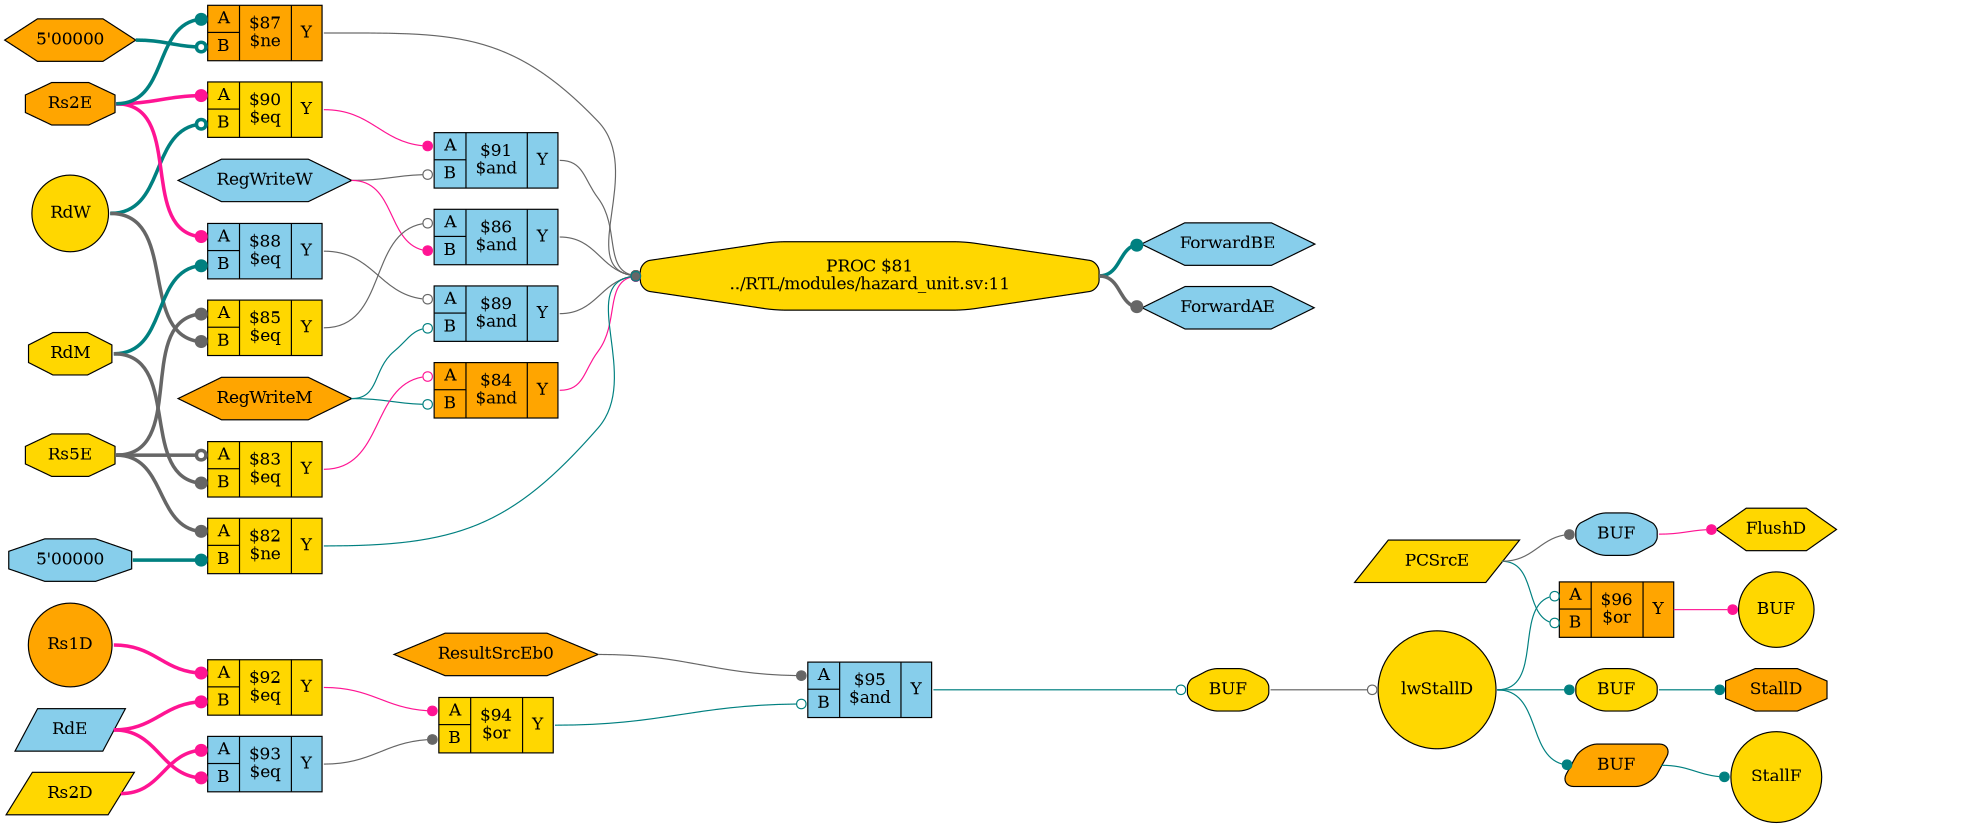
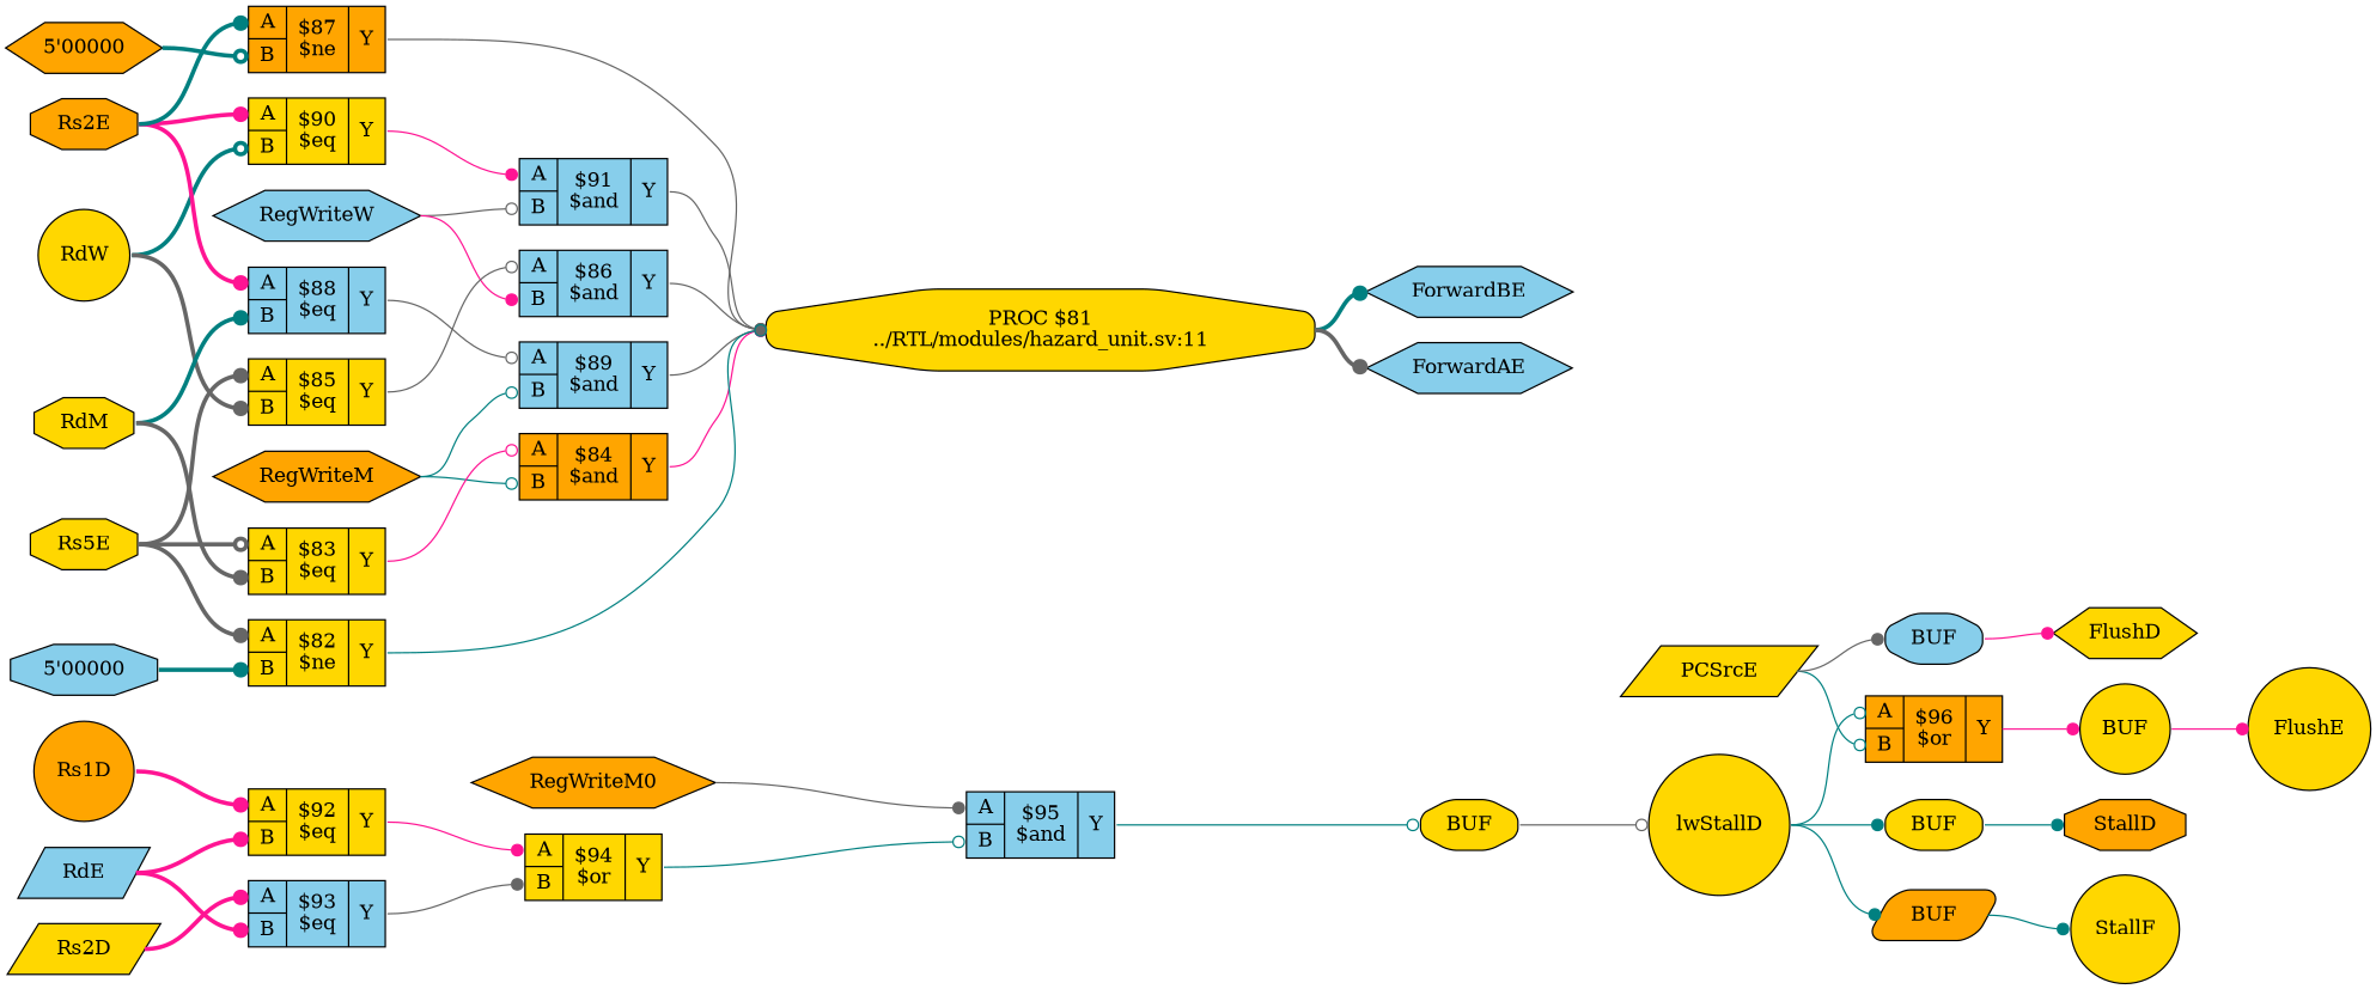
  digraph {
    fontname="DejaVu Serif"
    rankdir=LR
    remincross=true
    node [fillcolor=gold fontname="DejaVu Serif" shape=record style=filled]
    edge [arrowhead=dot color=teal fontname="DejaVu Serif" headport="p42:w" tailport=e]
    n1 [color=black fontcolor=black label=lwStallD shape=circle]
    n2 [fillcolor=orange label="{{<p42> A|<p43> B}|$96\n$or|{<p44> Y}}"]
    n3 [label=BUF shape=octagon style="rounded,filled"]
    n4 [fillcolor=orange label=BUF shape=parallelogram style="rounded,filled"]
    n5 [label=BUF shape=circle style="rounded,filled"]
    n6 [color=black fillcolor=orange fontcolor=black label=StallD shape=octagon]
    n7 [color=black fontcolor=black label=StallF shape=circle]
+   n8 [color=black fontcolor=black label=FlushE shape=circle]
    n9 [color=black fontcolor=black label=FlushD shape=hexagon]
    n10 [color=black fillcolor=skyblue fontcolor=black label=ForwardBE shape=hexagon]
    n11 [color=black fillcolor=skyblue fontcolor=black label=ForwardAE shape=hexagon]
    n12 [color=black fillcolor=skyblue fontcolor=black label=RegWriteW shape=hexagon]
    n13 [fillcolor=skyblue label="{{<p42> A|<p43> B}|$91\n$and|{<p44> Y}}"]
    n14 [fillcolor=skyblue label="{{<p42> A|<p43> B}|$86\n$and|{<p44> Y}}"]
    n15 [label="PROC $81\n../RTL/modules/hazard_unit.sv:11" shape=octagon style="rounded,filled"]
    n16 [color=black fillcolor=orange fontcolor=black label=RegWriteM shape=hexagon]
    n17 [fillcolor=skyblue label="{{<p42> A|<p43> B}|$89\n$and|{<p44> Y}}"]
    n18 [fillcolor=orange label="{{<p42> A|<p43> B}|$84\n$and|{<p44> Y}}"]
-   n19 [color=black fillcolor=orange fontcolor=black label=ResultSrcEb0 shape=hexagon]
+   n19 [color=black fillcolor=orange fontcolor=black label=RegWriteM0 shape=hexagon]
    n20 [fillcolor=skyblue label="{{<p42> A|<p43> B}|$95\n$and|{<p44> Y}}"]
    n21 [label=BUF shape=octagon style="rounded,filled"]
    n22 [color=black fontcolor=black label=PCSrcE shape=parallelogram]
    n23 [fillcolor=skyblue label=BUF shape=octagon style="rounded,filled"]
    n24 [color=black fontcolor=black label=RdW shape=circle]
    n25 [label="{{<p42> A|<p43> B}|$90\n$eq|{<p44> Y}}"]
    n26 [label="{{<p42> A|<p43> B}|$85\n$eq|{<p44> Y}}"]
    n27 [color=black fontcolor=black label=RdM shape=octagon]
    n28 [fillcolor=skyblue label="{{<p42> A|<p43> B}|$88\n$eq|{<p44> Y}}"]
    n29 [label="{{<p42> A|<p43> B}|$83\n$eq|{<p44> Y}}"]
    n30 [color=black fillcolor=skyblue fontcolor=black label=RdE shape=parallelogram]
    n31 [fillcolor=skyblue label="{{<p42> A|<p43> B}|$93\n$eq|{<p44> Y}}"]
    n32 [label="{{<p42> A|<p43> B}|$92\n$eq|{<p44> Y}}"]
    n33 [label="{{<p42> A|<p43> B}|$94\n$or|{<p44> Y}}"]
    n34 [color=black fillcolor=orange fontcolor=black label=Rs2E shape=octagon]
    n35 [fillcolor=orange label="{{<p42> A|<p43> B}|$87\n$ne|{<p44> Y}}"]
    n36 [color=black fontcolor=black label=Rs5E shape=octagon]
    n37 [label="{{<p42> A|<p43> B}|$82\n$ne|{<p44> Y}}"]
    n38 [color=black fontcolor=black label=Rs2D shape=parallelogram]
    n39 [color=black fillcolor=orange fontcolor=black label=Rs1D shape=circle]
    n40 [fillcolor=orange label="5'00000" shape=hexagon]
    n41 [fillcolor=skyblue label="5'00000" shape=octagon]
    n1 -> n2 [arrowhead=odot]
    n1 -> n3 [headport="w:w"]
    n1 -> n4 [headport="w:w"]
    n2 -> n5 [color=deeppink headport="w:w" tailport="p44:e"]
    n3 -> n6 [headport=w tailport="e:e"]
    n4 -> n7 [headport=w tailport="e:e"]
+   n5 -> n8 [color=deeppink headport=w tailport="e:e"]
    n12 -> n13 [arrowhead=odot color=gray40 headport="p43:w"]
    n12 -> n14 [color=deeppink headport="p43:w"]
    n13 -> n15 [arrowhead=odot color=gray40 headport=w tailport="p44:e"]
    n14 -> n15 [arrowhead=odot color=gray40 headport=w tailport="p44:e"]
    n15 -> n10 [headport=w style="setlinewidth(3)"]
    n15 -> n11 [color=gray40 headport=w style="setlinewidth(3)"]
    n16 -> n17 [arrowhead=odot headport="p43:w"]
    n16 -> n18 [arrowhead=odot headport="p43:w"]
    n17 -> n15 [arrowhead=odot color=gray40 headport=w tailport="p44:e"]
    n18 -> n15 [color=deeppink headport=w tailport="p44:e"]
    n19 -> n20 [color=gray40]
    n20 -> n21 [arrowhead=odot headport="w:w" tailport="p44:e"]
    n21 -> n1 [arrowhead=odot color=gray40 headport=w tailport="e:e"]
    n22 -> n2 [arrowhead=odot headport="p43:w"]
    n22 -> n23 [color=gray40 headport="w:w"]
    n23 -> n9 [color=deeppink headport=w tailport="e:e"]
    n24 -> n25 [arrowhead=odot headport="p43:w" style="setlinewidth(3)"]
    n24 -> n26 [color=gray40 headport="p43:w" style="setlinewidth(3)"]
    n25 -> n13 [color=deeppink tailport="p44:e"]
    n26 -> n14 [arrowhead=odot color=gray40 tailport="p44:e"]
    n27 -> n28 [headport="p43:w" style="setlinewidth(3)"]
    n27 -> n29 [color=gray40 headport="p43:w" style="setlinewidth(3)"]
    n28 -> n17 [arrowhead=odot color=gray40 tailport="p44:e"]
    n29 -> n18 [arrowhead=odot color=deeppink tailport="p44:e"]
    n30 -> n31 [color=deeppink headport="p43:w" style="setlinewidth(3)"]
    n30 -> n32 [color=deeppink headport="p43:w" style="setlinewidth(3)"]
    n31 -> n33 [color=gray40 headport="p43:w" tailport="p44:e"]
    n32 -> n33 [color=deeppink tailport="p44:e"]
    n33 -> n20 [arrowhead=odot headport="p43:w" tailport="p44:e"]
    n34 -> n25 [color=deeppink style="setlinewidth(3)"]
    n34 -> n28 [color=deeppink style="setlinewidth(3)"]
    n34 -> n35 [style="setlinewidth(3)"]
    n35 -> n15 [color=gray40 headport=w tailport="p44:e"]
    n36 -> n26 [color=gray40 style="setlinewidth(3)"]
    n36 -> n29 [arrowhead=odot color=gray40 style="setlinewidth(3)"]
    n36 -> n37 [color=gray40 style="setlinewidth(3)"]
    n37 -> n15 [arrowhead=odot headport=w tailport="p44:e"]
    n38 -> n31 [color=deeppink style="setlinewidth(3)"]
    n39 -> n32 [color=deeppink style="setlinewidth(3)"]
    n40 -> n35 [arrowhead=odot headport="p43:w" style="setlinewidth(3)"]
    n41 -> n37 [headport="p43:w" style="setlinewidth(3)"]
  }
